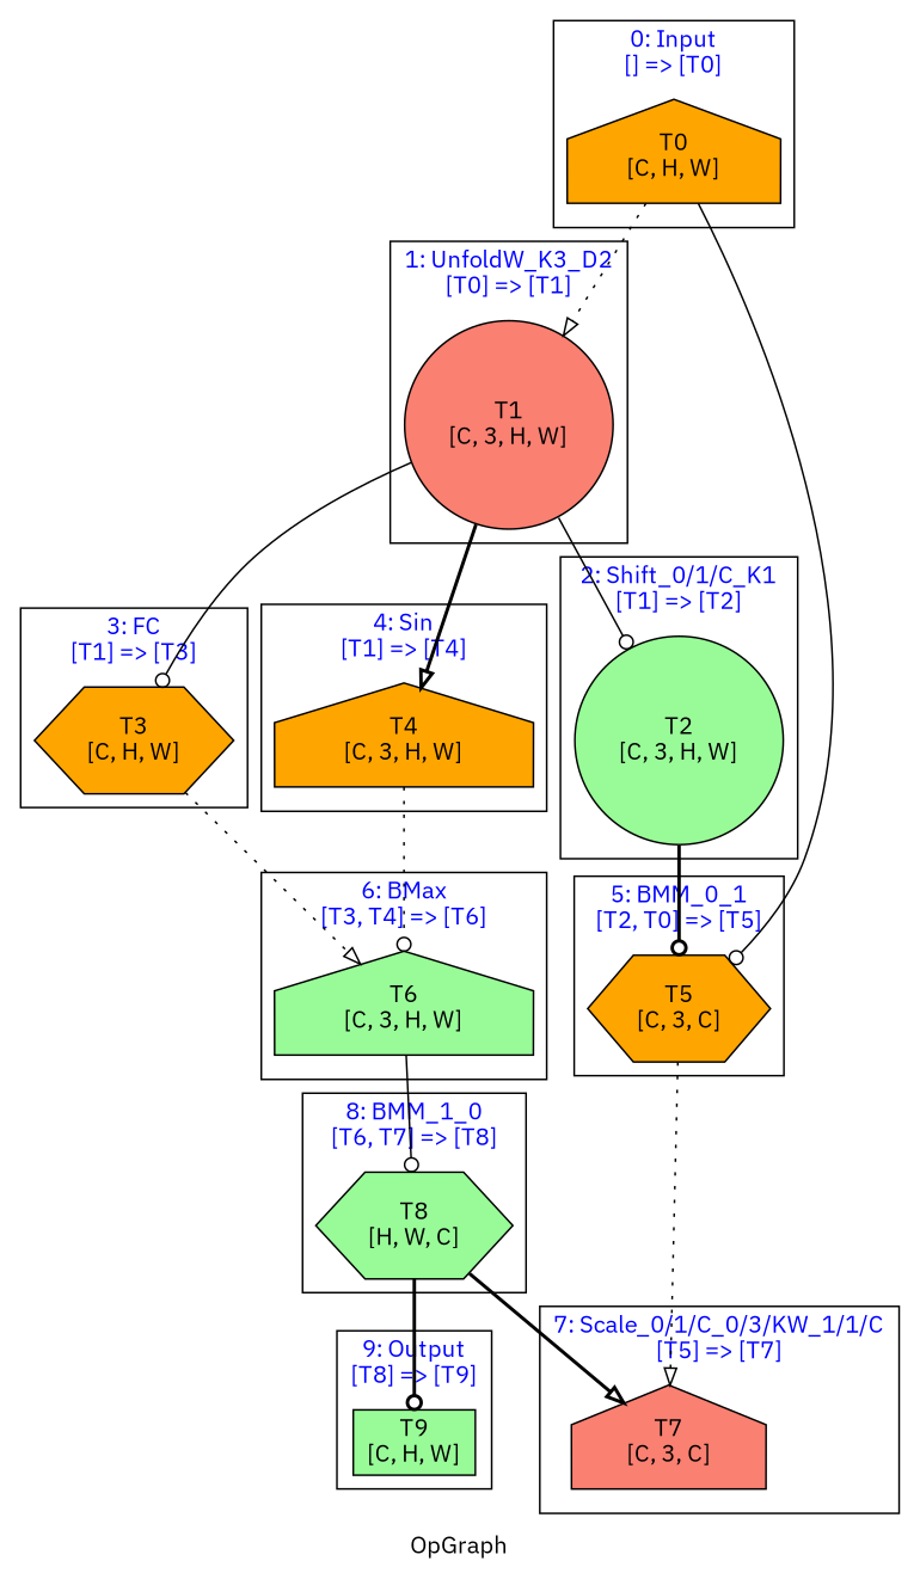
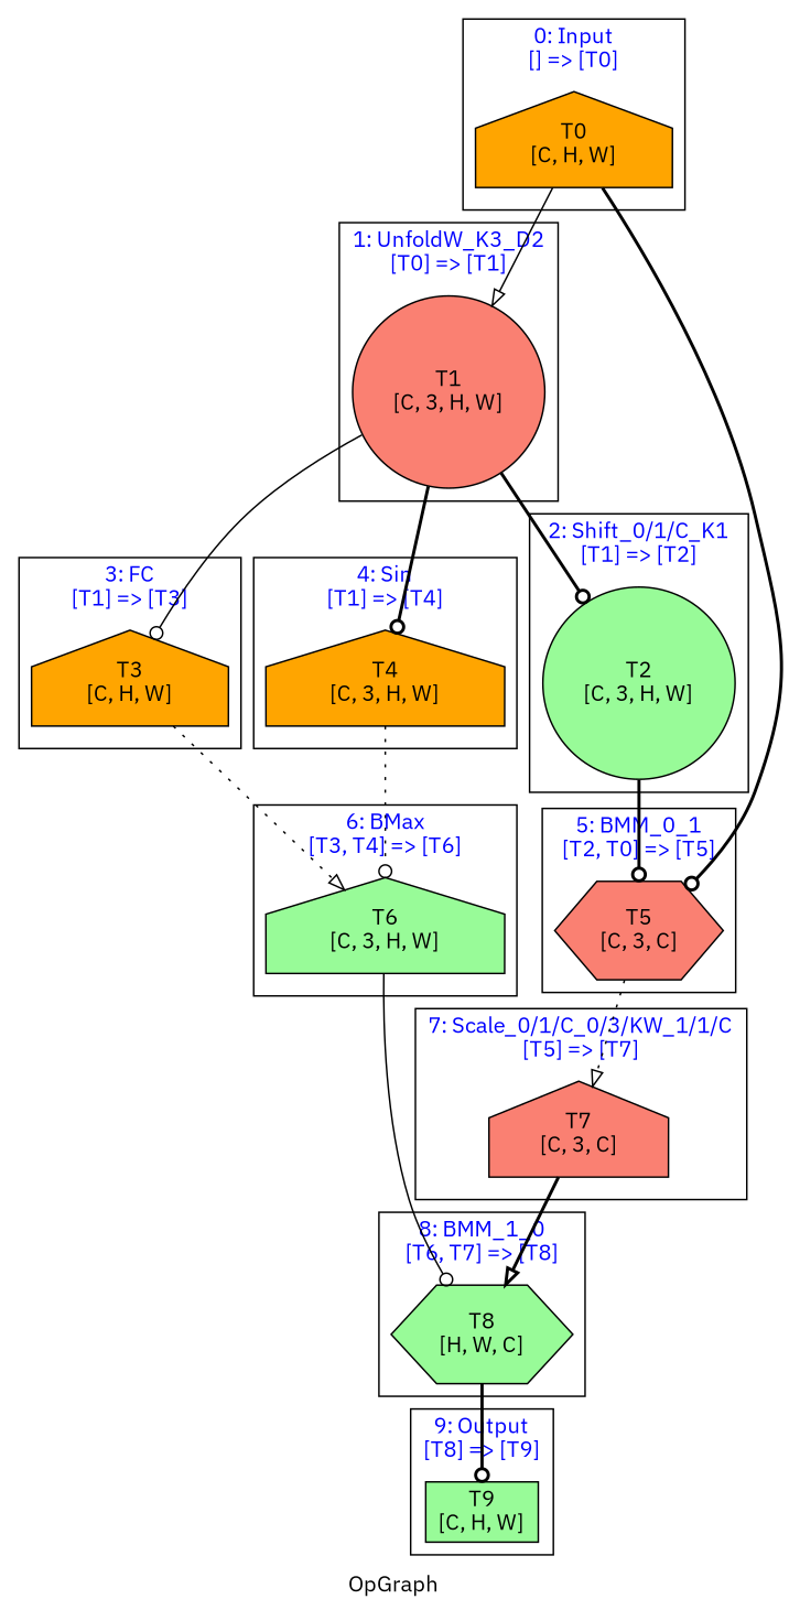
  digraph {
    fontname="IBM Plex Sans"
    label=OpGraph
    node [color=black fillcolor=orange fontname="IBM Plex Sans" shape=house style=filled]
    edge [arrowhead=odot fontname="IBM Plex Sans" style=bold]
    n1 [label="T0\n[C, H, W]"]
    n2 [fillcolor=salmon label="T1\n[C, 3, H, W]" shape=circle]
    n3 [fillcolor=palegreen label="T2\n[C, 3, H, W]" shape=circle]
-   n4 [label="T3\n[C, H, W]" shape=hexagon]
+   n4 [label="T3\n[C, H, W]"]
    n5 [label="T4\n[C, 3, H, W]"]
-   n6 [label="T5\n[C, 3, C]" shape=hexagon]
+   n6 [fillcolor=salmon label="T5\n[C, 3, C]" shape=hexagon]
    n7 [fillcolor=palegreen label="T6\n[C, 3, H, W]"]
    n8 [fillcolor=salmon label="T7\n[C, 3, C]"]
    n9 [fillcolor=palegreen label="T8\n[H, W, C]" shape=hexagon]
    n10 [fillcolor=palegreen label="T9\n[C, H, W]" shape=box]
    subgraph sub_1 {
      n1
      n2
      n3
      n4
      n5
      n6
      n7
      n8
      n9
      n10
    }
    subgraph cluster_2 {
      fontcolor=blue
      label="3: FC\n[T1] => [T3]"
      n4
    }
    subgraph cluster_3 {
      fontcolor=blue
      label="0: Input\n[] => [T0]"
      n1
    }
    subgraph cluster_4 {
      fontcolor=blue
      label="1: UnfoldW_K3_D2\n[T0] => [T1]"
      n2
    }
    subgraph cluster_5 {
      fontcolor=blue
      label="2: Shift_0/1/C_K1\n[T1] => [T2]"
      n3
    }
    subgraph cluster_6 {
      fontcolor=blue
      label="4: Sin\n[T1] => [T4]"
      n5
    }
    subgraph cluster_7 {
      fontcolor=blue
      label="5: BMM_0_1\n[T2, T0] => [T5]"
      n6
    }
    subgraph cluster_8 {
      fontcolor=blue
      label="6: BMax\n[T3, T4] => [T6]"
      n7
    }
    subgraph cluster_9 {
      fontcolor=blue
      label="7: Scale_0/1/C_0/3/KW_1/1/C\n[T5] => [T7]"
      n8
    }
    subgraph cluster_10 {
      fontcolor=blue
      label="8: BMM_1_0\n[T6, T7] => [T8]"
      n9
    }
    subgraph cluster_11 {
      fontcolor=blue
      label="9: Output\n[T8] => [T9]"
      n10
    }
-   n1 -> n2 [arrowhead=onormal style=dotted]
-   n1 -> n6 [style=solid]
-   n2 -> n3 [style=solid]
+   n1 -> n2 [arrowhead=onormal style=solid]
+   n1 -> n6
+   n2 -> n3
    n2 -> n4 [style=solid]
-   n2 -> n5 [arrowhead=onormal]
+   n2 -> n5
    n3 -> n6
    n4 -> n7 [arrowhead=onormal style=dotted]
    n5 -> n7 [style=dotted]
    n6 -> n8 [arrowhead=onormal style=dotted]
    n7 -> n9 [style=solid]
-   n9 -> n8 [arrowhead=onormal]
+   n8 -> n9 [arrowhead=onormal]
    n9 -> n10
  }
